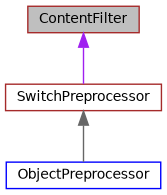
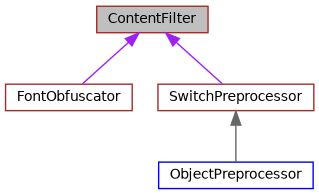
  digraph {
    node [color=brown fillcolor=white fontname=Helvetica fontsize=10 shape=record style=filled]
    edge [color=purple dir=back fontname=Helvetica fontsize=10 labelfontname=Helvetica labelfontsize=10 style=solid]
    n1 [fillcolor=grey75 fontcolor=black height=0.2 label=ContentFilter width=0.4]
+   n2 [height=0.2 label=FontObfuscator width=0.4]
    n3 [height=0.2 label=SwitchPreprocessor width=0.4]
    n4 [color=blue height=0.2 label=ObjectPreprocessor width=0.4]
+   n1 -> n2
    n1 -> n3
    n3 -> n4 [color=gray40]
  }
